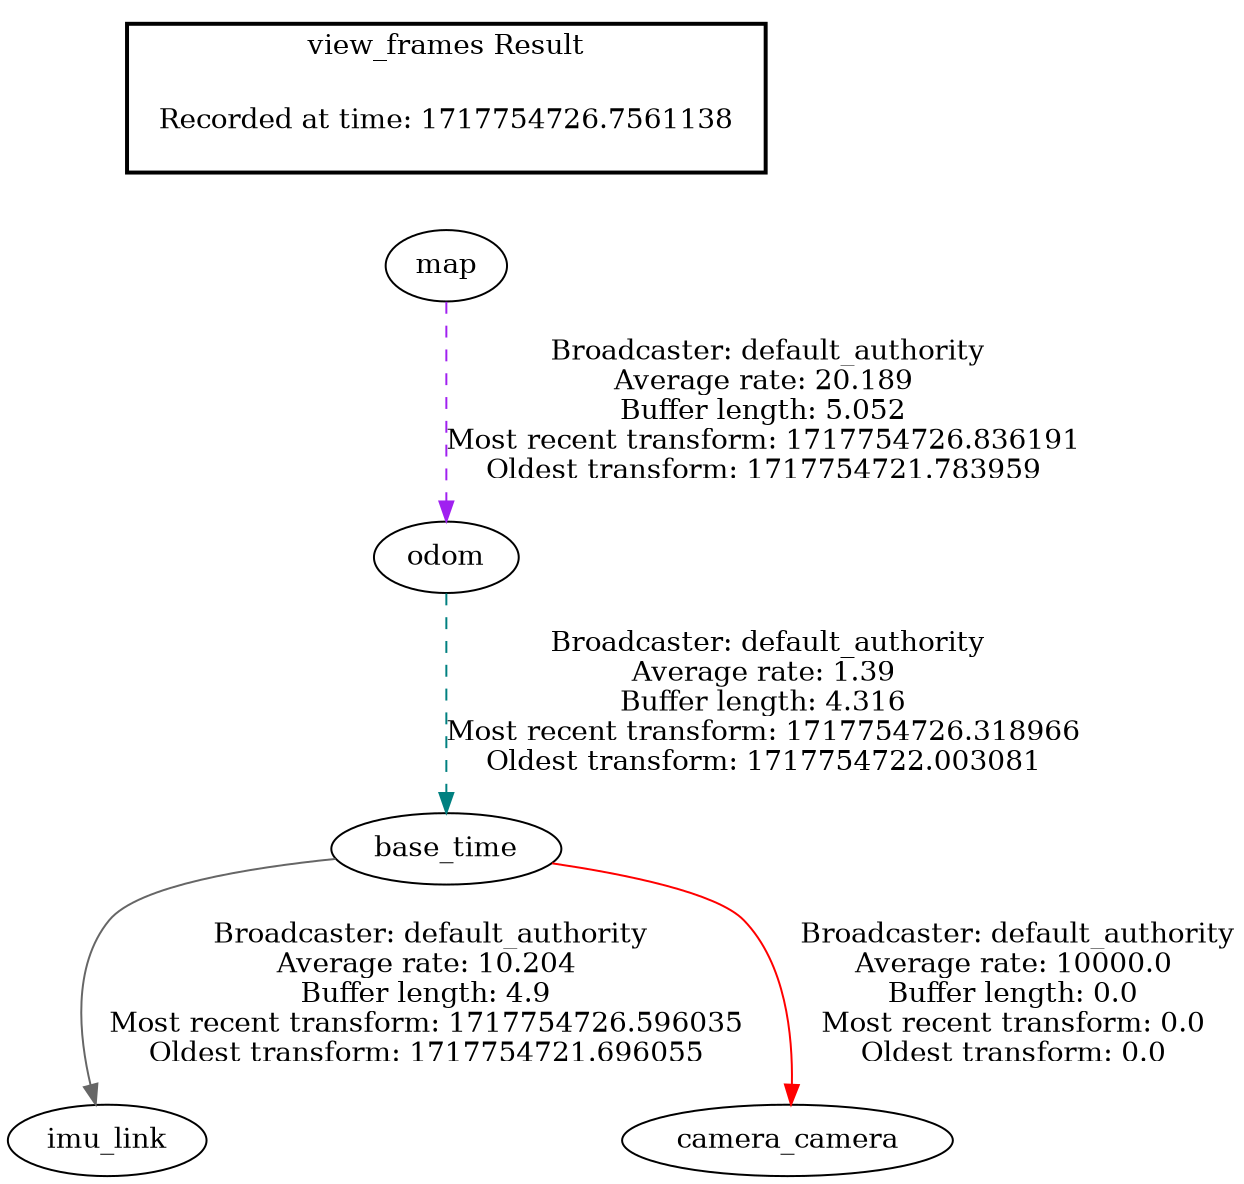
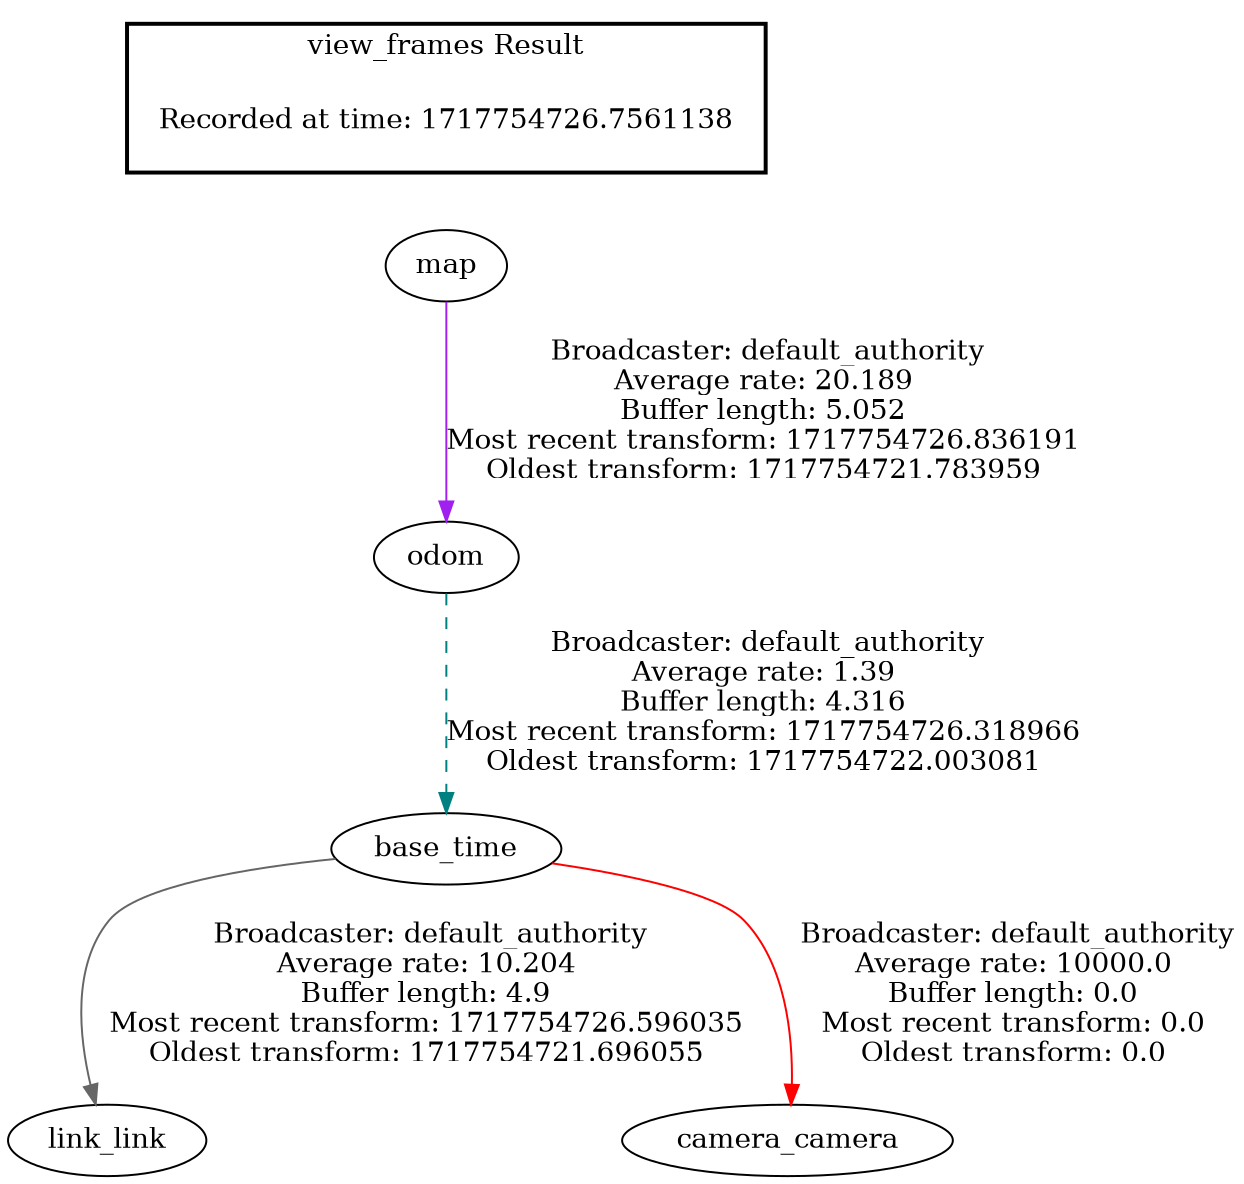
  digraph {
    edge [style=dashed]
    "Recorded at time: 1717754726.7561138" [shape=plaintext]
    map
    n3 [label=base_time]
-   imu_link
+   imu_link [label=link_link]
    n5 [label=camera_camera]
    odom
    subgraph cluster_1 {
      color=black
      label="view_frames Result"
      style=bold
      "Recorded at time: 1717754726.7561138"
    }
    "Recorded at time: 1717754726.7561138" -> map [style=invis]
-   map -> odom [color=purple label=" Broadcaster: default_authority\nAverage rate: 20.189\nBuffer length: 5.052\nMost recent transform: 1717754726.836191\nOldest transform: 1717754721.783959\n"]
+   map -> odom [color=purple label=" Broadcaster: default_authority\nAverage rate: 20.189\nBuffer length: 5.052\nMost recent transform: 1717754726.836191\nOldest transform: 1717754721.783959\n" style=solid]
    n3 -> imu_link [color=gray40 label=" Broadcaster: default_authority\nAverage rate: 10.204\nBuffer length: 4.9\nMost recent transform: 1717754726.596035\nOldest transform: 1717754721.696055\n" style=solid]
    n3 -> n5 [color=red label=" Broadcaster: default_authority\nAverage rate: 10000.0\nBuffer length: 0.0\nMost recent transform: 0.0\nOldest transform: 0.0\n" style=solid]
    odom -> n3 [color=teal label=" Broadcaster: default_authority\nAverage rate: 1.39\nBuffer length: 4.316\nMost recent transform: 1717754726.318966\nOldest transform: 1717754722.003081\n"]
  }
